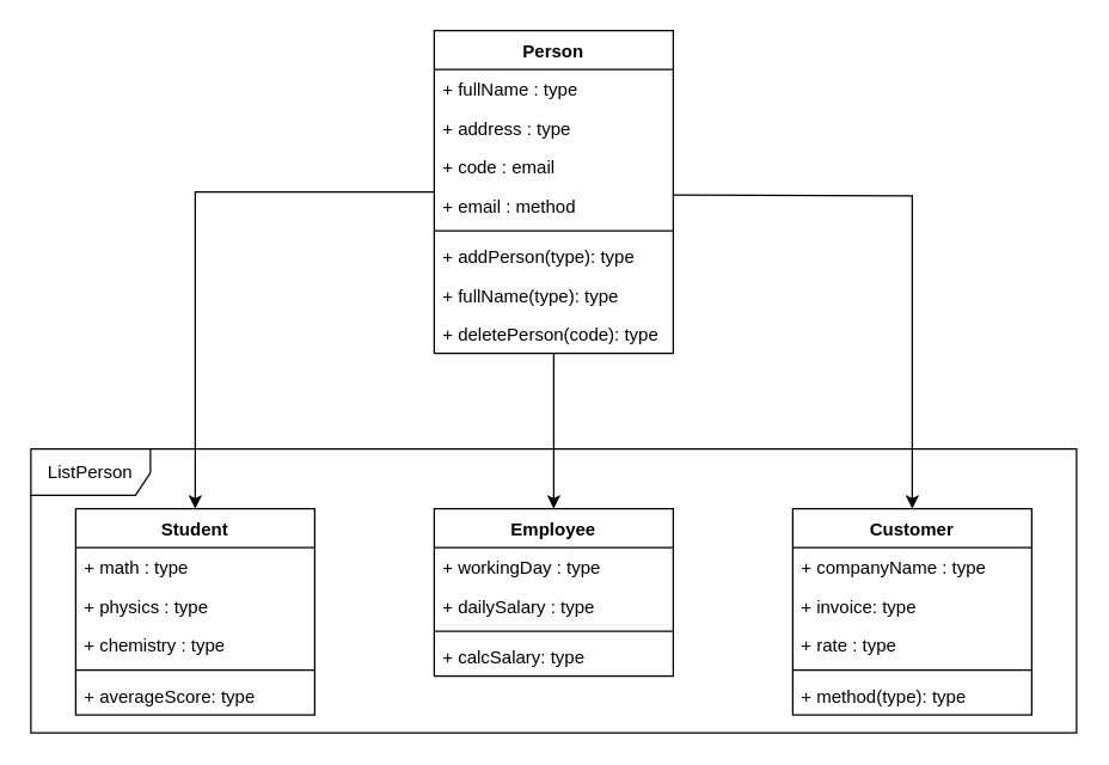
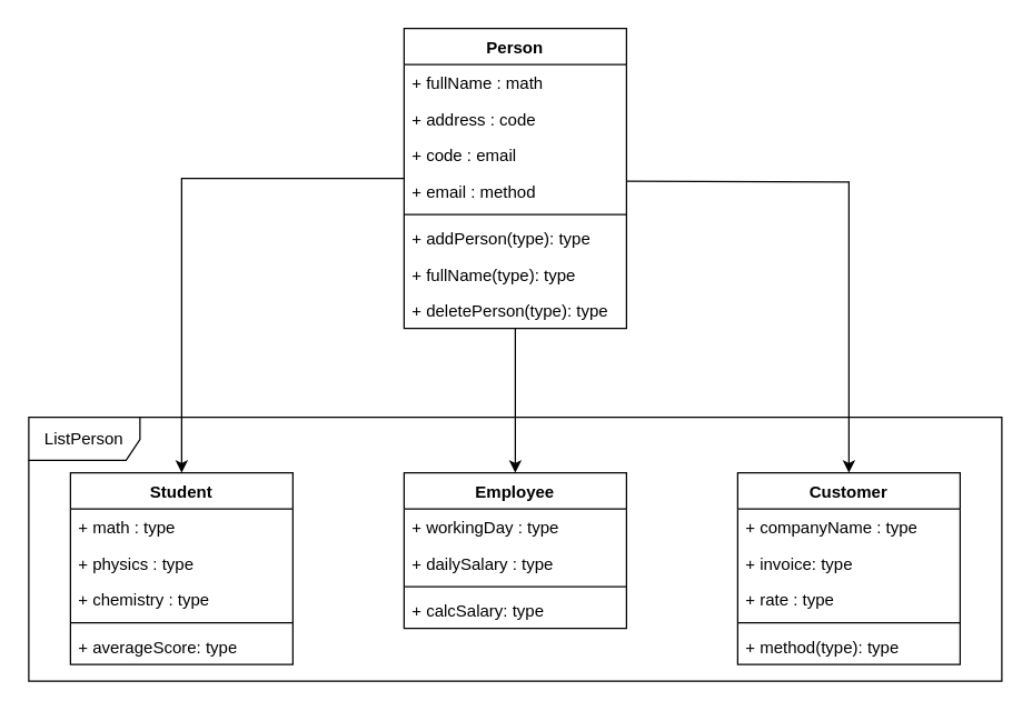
  <mxCell id="0" />
  <mxCell id="1" parent="0" />
  <mxCell id="2" style="edgeStyle=orthogonalEdgeStyle;rounded=0;orthogonalLoop=1;jettySize=auto;html=1;entryX=0.5;entryY=0;entryDx=0;entryDy=0;" parent="1" source="4" target="13" edge="1"><mxGeometry relative="1" as="geometry" /></mxCell>
  <mxCell id="3" value="" style="edgeStyle=orthogonalEdgeStyle;rounded=0;orthogonalLoop=1;jettySize=auto;html=1;entryX=0.5;entryY=0;entryDx=0;entryDy=0;" edge="1" parent="1" source="4" target="19"><mxGeometry relative="1" as="geometry" /></mxCell>
  <mxCell id="4" value="Person" style="swimlane;fontStyle=1;align=center;verticalAlign=top;childLayout=stackLayout;horizontal=1;startSize=26;horizontalStack=0;resizeParent=1;resizeParentMax=0;resizeLast=0;collapsible=1;marginBottom=0;whiteSpace=wrap;html=1;" parent="1" vertex="1"><mxGeometry x="290" width="160" height="216" as="geometry" y="20" /></mxCell>
- <mxCell id="5" value="+ fullName : type" style="text;strokeColor=none;fillColor=none;align=left;verticalAlign=top;spacingLeft=4;spacingRight=4;overflow=hidden;rotatable=0;points=[[0,0.5],[1,0.5]];portConstraint=eastwest;whiteSpace=wrap;html=1;" parent="4" vertex="1"><mxGeometry y="26" width="160" height="26" as="geometry" /></mxCell>
- <mxCell id="6" value="+ address : type" style="text;strokeColor=none;fillColor=none;align=left;verticalAlign=top;spacingLeft=4;spacingRight=4;overflow=hidden;rotatable=0;points=[[0,0.5],[1,0.5]];portConstraint=eastwest;whiteSpace=wrap;html=1;" parent="4" vertex="1"><mxGeometry y="52" width="160" height="26" as="geometry" /></mxCell>
+ <mxCell id="5" value="+ fullName : math" style="text;strokeColor=none;fillColor=none;align=left;verticalAlign=top;spacingLeft=4;spacingRight=4;overflow=hidden;rotatable=0;points=[[0,0.5],[1,0.5]];portConstraint=eastwest;whiteSpace=wrap;html=1;" parent="4" vertex="1"><mxGeometry y="26" width="160" height="26" as="geometry" /></mxCell>
+ <mxCell id="6" value="+ address : code" style="text;strokeColor=none;fillColor=none;align=left;verticalAlign=top;spacingLeft=4;spacingRight=4;overflow=hidden;rotatable=0;points=[[0,0.5],[1,0.5]];portConstraint=eastwest;whiteSpace=wrap;html=1;" parent="4" vertex="1"><mxGeometry y="52" width="160" height="26" as="geometry" /></mxCell>
  <mxCell id="7" value="+ code : email" style="text;strokeColor=none;fillColor=none;align=left;verticalAlign=top;spacingLeft=4;spacingRight=4;overflow=hidden;rotatable=0;points=[[0,0.5],[1,0.5]];portConstraint=eastwest;whiteSpace=wrap;html=1;" parent="4" vertex="1"><mxGeometry y="78" width="160" height="26" as="geometry" /></mxCell>
  <mxCell id="8" value="+ email : method" style="text;strokeColor=none;fillColor=none;align=left;verticalAlign=top;spacingLeft=4;spacingRight=4;overflow=hidden;rotatable=0;points=[[0,0.5],[1,0.5]];portConstraint=eastwest;whiteSpace=wrap;html=1;" parent="4" vertex="1"><mxGeometry y="104" width="160" height="26" as="geometry" /></mxCell>
  <mxCell id="9" value="" style="line;strokeWidth=1;fillColor=none;align=left;verticalAlign=middle;spacingTop=-1;spacingLeft=3;spacingRight=3;rotatable=0;labelPosition=right;points=[];portConstraint=eastwest;strokeColor=inherit;" parent="4" vertex="1"><mxGeometry y="130" width="160" height="8" as="geometry" /></mxCell>
  <mxCell id="10" value="+ addPerson(type): type" style="text;strokeColor=none;fillColor=none;align=left;verticalAlign=top;spacingLeft=4;spacingRight=4;overflow=hidden;rotatable=0;points=[[0,0.5],[1,0.5]];portConstraint=eastwest;whiteSpace=wrap;html=1;" parent="4" vertex="1"><mxGeometry y="138" width="160" height="26" as="geometry" /></mxCell>
  <mxCell id="11" value="+ fullName(type): type" style="text;strokeColor=none;fillColor=none;align=left;verticalAlign=top;spacingLeft=4;spacingRight=4;overflow=hidden;rotatable=0;points=[[0,0.5],[1,0.5]];portConstraint=eastwest;whiteSpace=wrap;html=1;" vertex="1" parent="4"><mxGeometry y="164" width="160" height="26" as="geometry" /></mxCell>
- <mxCell id="12" value="+ deletePerson(code): type" style="text;strokeColor=none;fillColor=none;align=left;verticalAlign=top;spacingLeft=4;spacingRight=4;overflow=hidden;rotatable=0;points=[[0,0.5],[1,0.5]];portConstraint=eastwest;whiteSpace=wrap;html=1;" vertex="1" parent="4"><mxGeometry y="190" width="160" height="26" as="geometry" /></mxCell>
+ <mxCell id="12" value="+ deletePerson(type): type" style="text;strokeColor=none;fillColor=none;align=left;verticalAlign=top;spacingLeft=4;spacingRight=4;overflow=hidden;rotatable=0;points=[[0,0.5],[1,0.5]];portConstraint=eastwest;whiteSpace=wrap;html=1;" vertex="1" parent="4"><mxGeometry y="190" width="160" height="26" as="geometry" /></mxCell>
  <mxCell id="13" value="Student" style="swimlane;fontStyle=1;align=center;verticalAlign=top;childLayout=stackLayout;horizontal=1;startSize=26;horizontalStack=0;resizeParent=1;resizeParentMax=0;resizeLast=0;collapsible=1;marginBottom=0;whiteSpace=wrap;html=1;" parent="1" vertex="1"><mxGeometry x="50" y="340" width="160" height="138" as="geometry" /></mxCell>
  <mxCell id="14" value="+ math : type" style="text;strokeColor=none;fillColor=none;align=left;verticalAlign=top;spacingLeft=4;spacingRight=4;overflow=hidden;rotatable=0;points=[[0,0.5],[1,0.5]];portConstraint=eastwest;whiteSpace=wrap;html=1;" parent="13" vertex="1"><mxGeometry y="26" width="160" height="26" as="geometry" /></mxCell>
  <mxCell id="15" value="+ physics : type" style="text;strokeColor=none;fillColor=none;align=left;verticalAlign=top;spacingLeft=4;spacingRight=4;overflow=hidden;rotatable=0;points=[[0,0.5],[1,0.5]];portConstraint=eastwest;whiteSpace=wrap;html=1;" parent="13" vertex="1"><mxGeometry y="52" width="160" height="26" as="geometry" /></mxCell>
  <mxCell id="16" value="+ chemistry : type" style="text;strokeColor=none;fillColor=none;align=left;verticalAlign=top;spacingLeft=4;spacingRight=4;overflow=hidden;rotatable=0;points=[[0,0.5],[1,0.5]];portConstraint=eastwest;whiteSpace=wrap;html=1;" parent="13" vertex="1"><mxGeometry y="78" width="160" height="26" as="geometry" /></mxCell>
  <mxCell id="17" value="" style="line;strokeWidth=1;fillColor=none;align=left;verticalAlign=middle;spacingTop=-1;spacingLeft=3;spacingRight=3;rotatable=0;labelPosition=right;points=[];portConstraint=eastwest;strokeColor=inherit;" parent="13" vertex="1"><mxGeometry y="104" width="160" height="8" as="geometry" /></mxCell>
  <mxCell id="18" value="+ averageScore: type" style="text;strokeColor=none;fillColor=none;align=left;verticalAlign=top;spacingLeft=4;spacingRight=4;overflow=hidden;rotatable=0;points=[[0,0.5],[1,0.5]];portConstraint=eastwest;whiteSpace=wrap;html=1;" parent="13" vertex="1"><mxGeometry y="112" width="160" height="26" as="geometry" /></mxCell>
  <mxCell id="19" value="Employee" style="swimlane;fontStyle=1;align=center;verticalAlign=top;childLayout=stackLayout;horizontal=1;startSize=26;horizontalStack=0;resizeParent=1;resizeParentMax=0;resizeLast=0;collapsible=1;marginBottom=0;whiteSpace=wrap;html=1;" parent="1" vertex="1"><mxGeometry x="290" y="340" width="160" height="112" as="geometry" /></mxCell>
  <mxCell id="20" value="+ workingDay : type" style="text;strokeColor=none;fillColor=none;align=left;verticalAlign=top;spacingLeft=4;spacingRight=4;overflow=hidden;rotatable=0;points=[[0,0.5],[1,0.5]];portConstraint=eastwest;whiteSpace=wrap;html=1;" parent="19" vertex="1"><mxGeometry y="26" width="160" height="26" as="geometry" /></mxCell>
  <mxCell id="21" value="+ dailySalary : type" style="text;strokeColor=none;fillColor=none;align=left;verticalAlign=top;spacingLeft=4;spacingRight=4;overflow=hidden;rotatable=0;points=[[0,0.5],[1,0.5]];portConstraint=eastwest;whiteSpace=wrap;html=1;" parent="19" vertex="1"><mxGeometry y="52" width="160" height="26" as="geometry" /></mxCell>
  <mxCell id="22" value="" style="line;strokeWidth=1;fillColor=none;align=left;verticalAlign=middle;spacingTop=-1;spacingLeft=3;spacingRight=3;rotatable=0;labelPosition=right;points=[];portConstraint=eastwest;strokeColor=inherit;" parent="19" vertex="1"><mxGeometry y="78" width="160" height="8" as="geometry" /></mxCell>
  <mxCell id="23" value="+ calcSalary: type" style="text;strokeColor=none;fillColor=none;align=left;verticalAlign=top;spacingLeft=4;spacingRight=4;overflow=hidden;rotatable=0;points=[[0,0.5],[1,0.5]];portConstraint=eastwest;whiteSpace=wrap;html=1;" parent="19" vertex="1"><mxGeometry y="86" width="160" height="26" as="geometry" /></mxCell>
  <mxCell id="24" value="Customer" style="swimlane;fontStyle=1;align=center;verticalAlign=top;childLayout=stackLayout;horizontal=1;startSize=26;horizontalStack=0;resizeParent=1;resizeParentMax=0;resizeLast=0;collapsible=1;marginBottom=0;whiteSpace=wrap;html=1;" parent="1" vertex="1"><mxGeometry x="530" y="340" width="160" height="138" as="geometry" /></mxCell>
  <mxCell id="25" value="+ companyName : type" style="text;strokeColor=none;fillColor=none;align=left;verticalAlign=top;spacingLeft=4;spacingRight=4;overflow=hidden;rotatable=0;points=[[0,0.5],[1,0.5]];portConstraint=eastwest;whiteSpace=wrap;html=1;" parent="24" vertex="1"><mxGeometry y="26" width="160" height="26" as="geometry" /></mxCell>
  <mxCell id="26" value="+ invoice: type" style="text;strokeColor=none;fillColor=none;align=left;verticalAlign=top;spacingLeft=4;spacingRight=4;overflow=hidden;rotatable=0;points=[[0,0.5],[1,0.5]];portConstraint=eastwest;whiteSpace=wrap;html=1;" parent="24" vertex="1"><mxGeometry y="52" width="160" height="26" as="geometry" /></mxCell>
  <mxCell id="27" value="+ rate : type" style="text;strokeColor=none;fillColor=none;align=left;verticalAlign=top;spacingLeft=4;spacingRight=4;overflow=hidden;rotatable=0;points=[[0,0.5],[1,0.5]];portConstraint=eastwest;whiteSpace=wrap;html=1;" parent="24" vertex="1"><mxGeometry y="78" width="160" height="26" as="geometry" /></mxCell>
  <mxCell id="28" value="" style="line;strokeWidth=1;fillColor=none;align=left;verticalAlign=middle;spacingTop=-1;spacingLeft=3;spacingRight=3;rotatable=0;labelPosition=right;points=[];portConstraint=eastwest;strokeColor=inherit;" parent="24" vertex="1"><mxGeometry y="104" width="160" height="8" as="geometry" /></mxCell>
  <mxCell id="29" value="+ method(type): type" style="text;strokeColor=none;fillColor=none;align=left;verticalAlign=top;spacingLeft=4;spacingRight=4;overflow=hidden;rotatable=0;points=[[0,0.5],[1,0.5]];portConstraint=eastwest;whiteSpace=wrap;html=1;" parent="24" vertex="1"><mxGeometry y="112" width="160" height="26" as="geometry" /></mxCell>
  <mxCell id="30" style="edgeStyle=orthogonalEdgeStyle;rounded=0;orthogonalLoop=1;jettySize=auto;html=1;entryX=0.5;entryY=0;entryDx=0;entryDy=0;" parent="1" target="24" edge="1"><mxGeometry relative="1" as="geometry"><mxPoint x="450" y="130" as="sourcePoint" /><mxPoint x="610" y="319" as="targetPoint" /></mxGeometry></mxCell>
  <mxCell id="31" value="ListPerson" style="shape=umlFrame;whiteSpace=wrap;html=1;pointerEvents=0;width=80;height=31;" parent="1" vertex="1"><mxGeometry x="20" y="300" width="700" height="190" as="geometry" /></mxCell>
